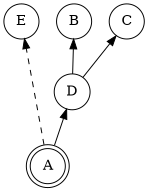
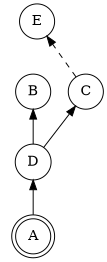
  digraph {
    fontname="DejaVu Serif"
    rankdir=BT
    node [fontname="DejaVu Serif" shape=circle]
    edge [fontname="DejaVu Serif" style=filled]
    n1 [label=A shape=doublecircle]
    n2 [label=E]
    n3 [label=D]
    n4 [label=B]
    n5 [label=C]
    subgraph sub_1 {
      n1
    }
    subgraph sub_2 {
      n1
      n2
    }
-   n1 -> n2 [style=dashed]
+   n5 -> n2 [style=dashed]
    n1 -> n3
    n3 -> n2 [style=invis]
    n3 -> n4
    n3 -> n5
  }
